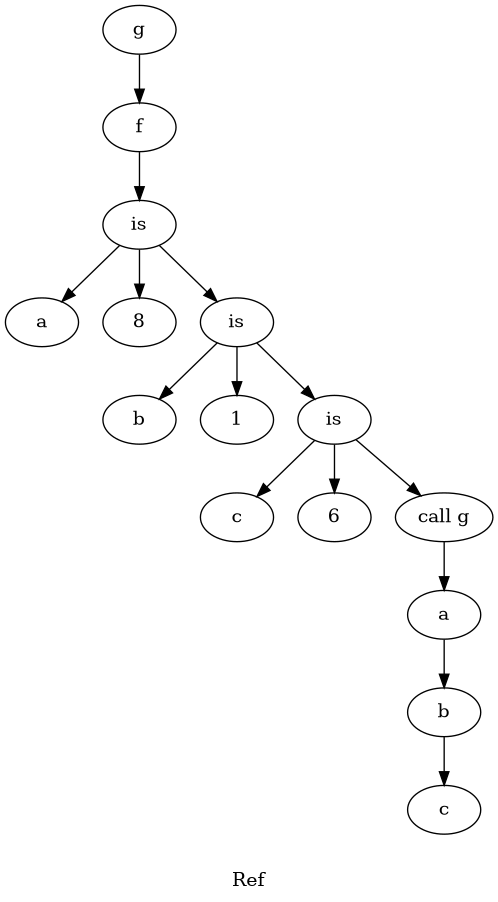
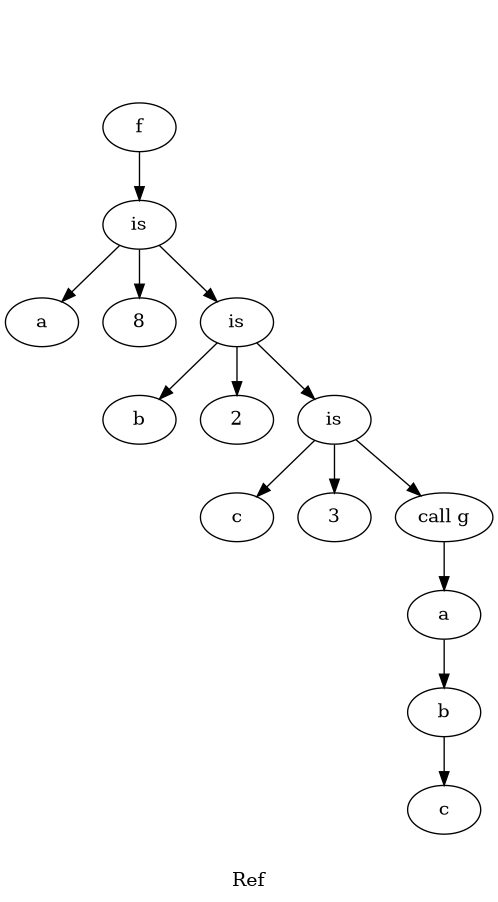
  digraph {
    label=Ref
-   n1 [label=g]
    n2 [label=f]
    n3 [label=is]
    n4 [label=a]
    n5 [label=8]
    n6 [label=is]
    n7 [label=b]
-   n8 [label=1]
+   n8 [label=2]
    n9 [label=is]
    n10 [label=c]
-   n11 [label=6]
+   n11 [label=3]
    n12 [label="call g"]
    n13 [label=a]
    n14 [label=b]
    n15 [label=c]
-   n1 -> n2
    n2 -> n3
    n3 -> n4
    n3 -> n5
    n3 -> n6
    n6 -> n7
    n6 -> n8
    n6 -> n9
    n9 -> n10
    n9 -> n11
    n9 -> n12
    n12 -> n13
    n13 -> n14
    n14 -> n15
  }
